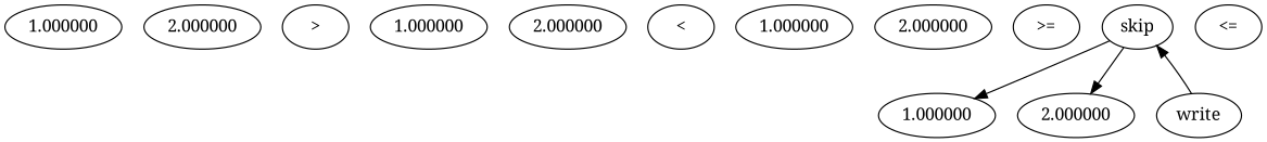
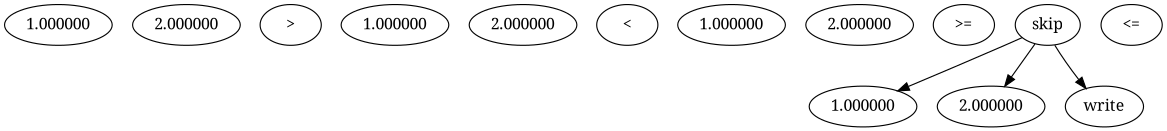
  digraph {
    fontname="Noto Serif"
    node [fontname="Noto Serif"]
    edge [fontname="Noto Serif"]
    n1 [label=1.000000]
    n2 [label=2.000000]
    n3 [label=">"]
    n4 [label=1.000000]
    n5 [label=2.000000]
    n6 [label="<"]
    n7 [label=1.000000]
    n8 [label=2.000000]
    n9 [label=">="]
    n10 [label=1.000000]
    n11 [label=2.000000]
    n12 [label="<="]
    n13 [label=skip]
    n14 [label=write]
    n13 -> n10
    n13 -> n11
-   n14 -> n13
+   n13 -> n14
  }
